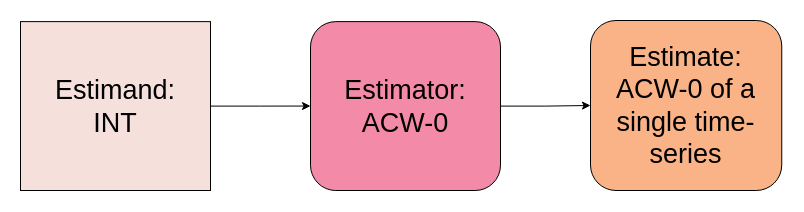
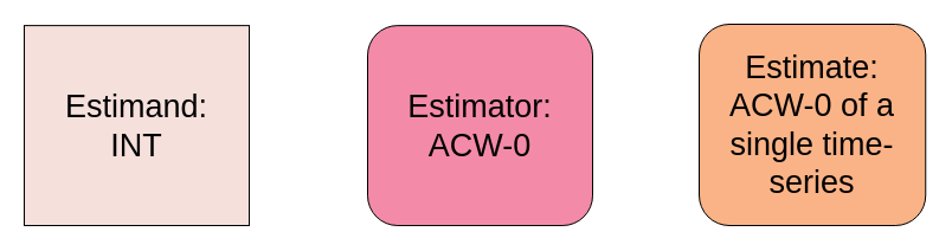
  <mxCell id="0" />
  <mxCell id="1" parent="0" />
- <mxCell id="2" style="edgeStyle=orthogonalEdgeStyle;rounded=0;orthogonalLoop=1;jettySize=auto;html=1;entryX=0;entryY=0.5;entryDx=0;entryDy=0;" edge="1" parent="1" source="3" target="5"><mxGeometry relative="1" as="geometry" /></mxCell>
  <mxCell id="3" value="&lt;font style=&quot;font-size: 27px;&quot;&gt;Estimand:&lt;/font&gt;&lt;div&gt;&lt;font style=&quot;font-size: 27px;&quot;&gt;INT&lt;/font&gt;&lt;/div&gt;" style="whiteSpace=wrap;html=1;fillColor=#F5E0DC;rounded=0;" vertex="1" parent="1"><mxGeometry x="20" y="21.11" width="190" height="168.89" as="geometry" /></mxCell>
- <mxCell id="4" style="edgeStyle=orthogonalEdgeStyle;rounded=0;orthogonalLoop=1;jettySize=auto;html=1;entryX=0;entryY=0.5;entryDx=0;entryDy=0;" edge="1" parent="1" source="5" target="6"><mxGeometry relative="1" as="geometry" /></mxCell>
  <mxCell id="5" value="&lt;font style=&quot;font-size: 27px;&quot;&gt;Estimator:&lt;/font&gt;&lt;div&gt;&lt;font style=&quot;font-size: 27px;&quot;&gt;ACW-0&lt;/font&gt;&lt;/div&gt;" style="rounded=1;whiteSpace=wrap;html=1;fillColor=#F38BA8;" vertex="1" parent="1"><mxGeometry x="310" y="21.11" width="190" height="168.89" as="geometry" /></mxCell>
  <mxCell id="6" value="&lt;font style=&quot;font-size: 27px;&quot;&gt;Estimate:&lt;/font&gt;&lt;div&gt;&lt;font style=&quot;font-size: 27px;&quot;&gt;ACW-0 of a single time-series&lt;/font&gt;&lt;/div&gt;" style="rounded=1;whiteSpace=wrap;html=1;fillColor=#FAB387;" vertex="1" parent="1"><mxGeometry x="590" y="20" width="191.25" height="170" as="geometry" /></mxCell>
